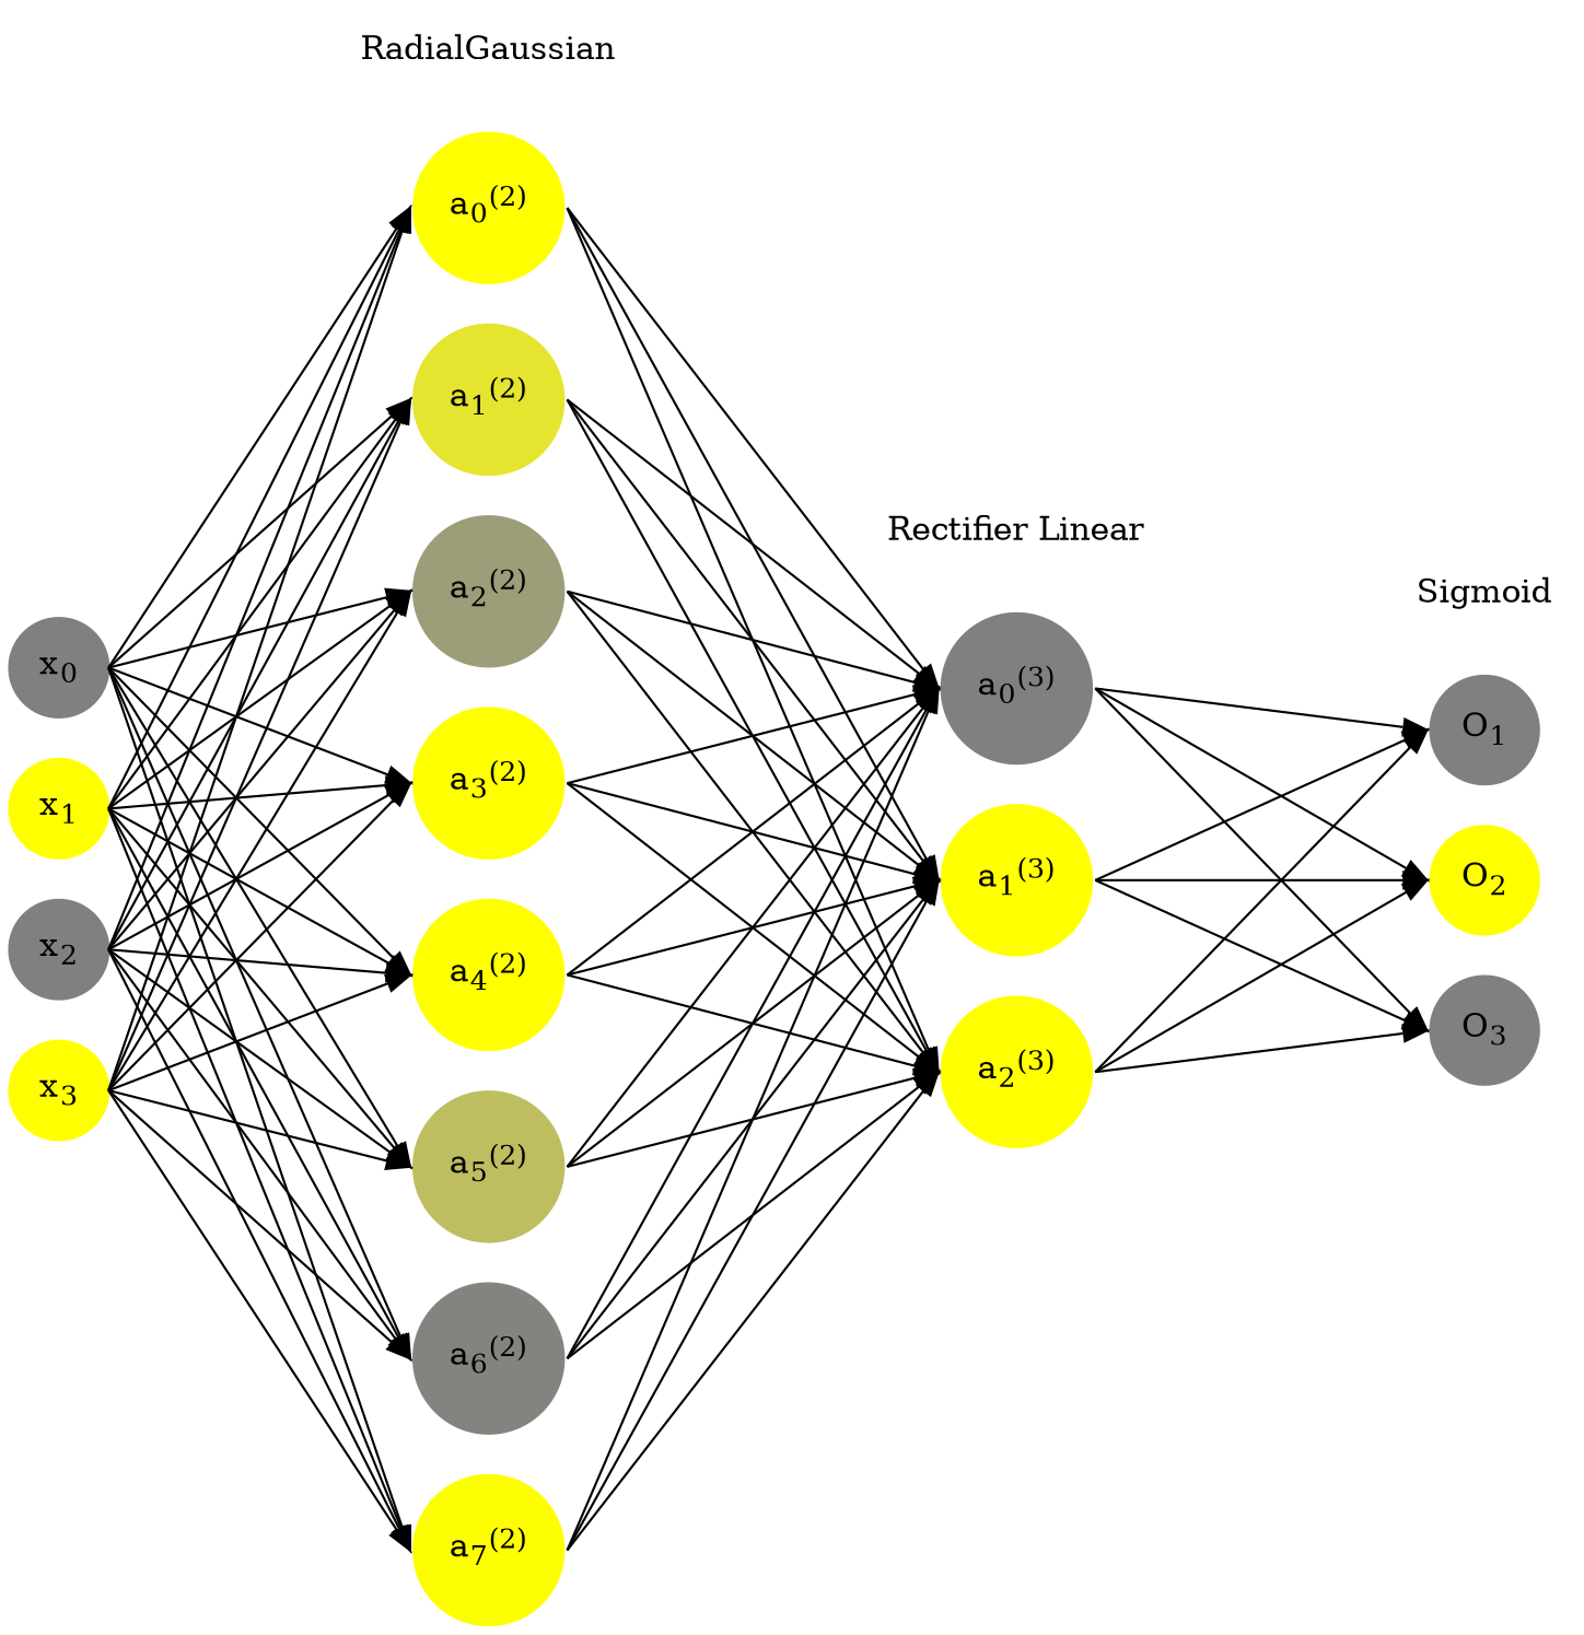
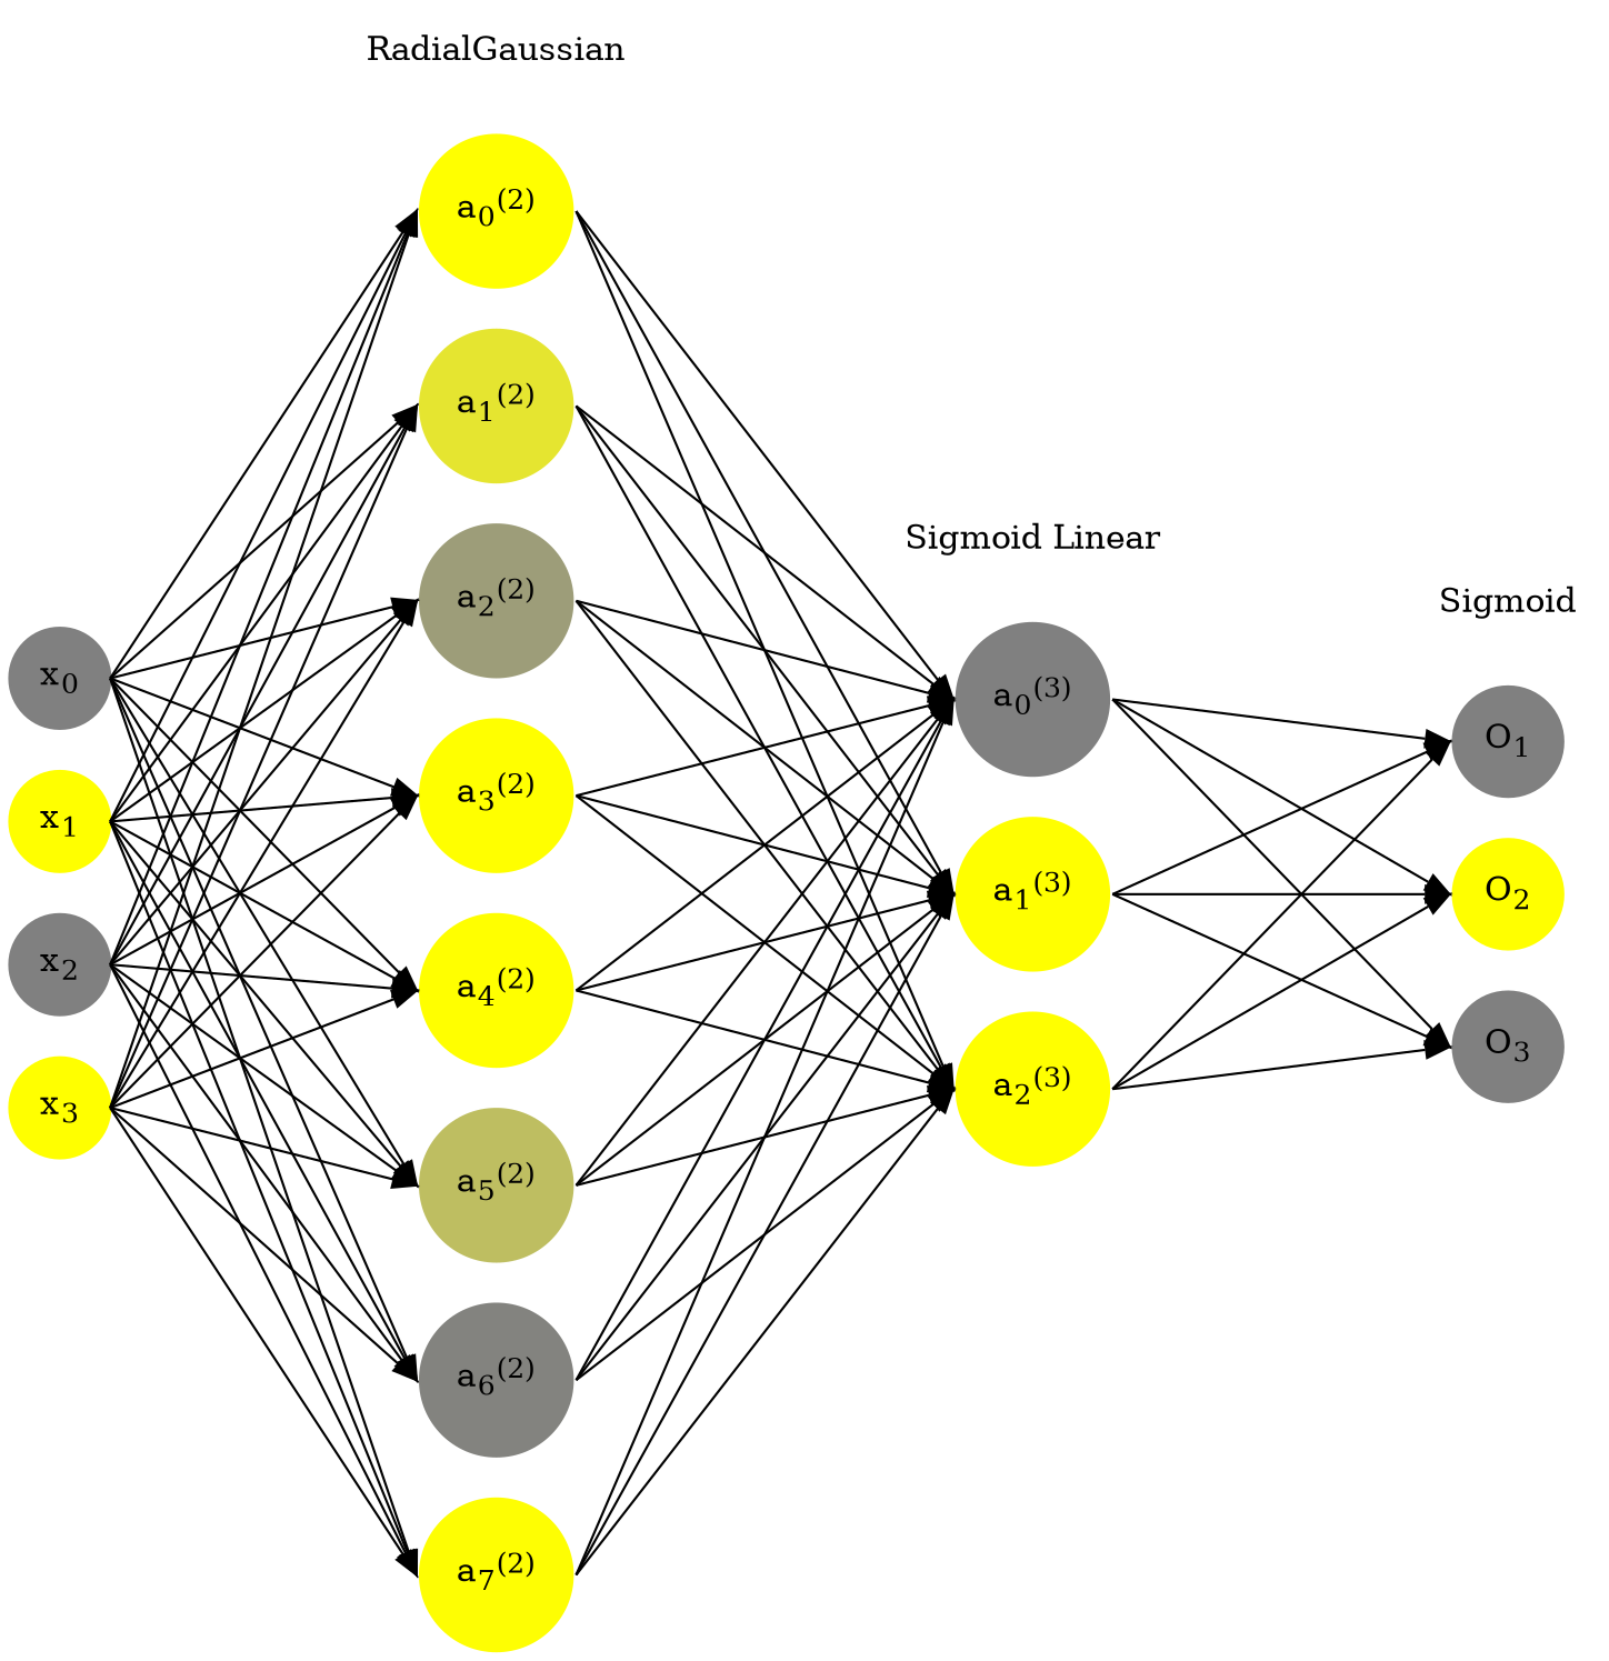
  digraph {
    rankdir=LR
    ranksep=1.4
    splines=false
    node [color="0.1667, 0.0, 0.5" fillcolor="0.1667, 0.0, 0.5" shape=circle style=filled]
    edge [headport=w style=solid tailport=e]
    n1 [label=<x<sub>0</sub>>]
    n2 [color="0.1667, 1.0, 1.0" fillcolor="0.1667, 1.0, 1.0" label=<x<sub>1</sub>>]
    n3 [label=<x<sub>2</sub>>]
    n4 [color="0.1667, 1.0, 1.0" fillcolor="0.1667, 1.0, 1.0" label=<x<sub>3</sub>>]
    n5 [color="0.1667, 0.999765, 0.999882" fillcolor="0.1667, 0.999765, 0.999882" label=<a<sub>0</sub><sup>(2)</sup>>]
    n6 [color="0.1667, 0.789555, 0.894778" fillcolor="0.1667, 0.789555, 0.894778" label=<a<sub>1</sub><sup>(2)</sup>>]
    n7 [color="0.1667, 0.231343, 0.615672" fillcolor="0.1667, 0.231343, 0.615672" label=<a<sub>2</sub><sup>(2)</sup>>]
    n8 [color="0.1667, 0.998033, 0.999016" fillcolor="0.1667, 0.998033, 0.999016" label=<a<sub>3</sub><sup>(2)</sup>>]
    n9 [color="0.1667, 0.998998, 0.999499" fillcolor="0.1667, 0.998998, 0.999499" label=<a<sub>4</sub><sup>(2)</sup>>]
    n10 [color="0.1667, 0.489874, 0.744937" fillcolor="0.1667, 0.489874, 0.744937" label=<a<sub>5</sub><sup>(2)</sup>>]
    n11 [color="0.1667, 0.028291, 0.514145" fillcolor="0.1667, 0.028291, 0.514145" label=<a<sub>6</sub><sup>(2)</sup>>]
    n12 [color="0.1667, 0.985442, 0.992721" fillcolor="0.1667, 0.985442, 0.992721" label=<a<sub>7</sub><sup>(2)</sup>>]
    n13 [color="0.1667, 0.000000, 0.500000" fillcolor="0.1667, 0.000000, 0.500000" label=<a<sub>0</sub><sup>(3)</sup>>]
    n14 [color="0.1667, 5.076336, 3.038168" fillcolor="0.1667, 5.076336, 3.038168" label=<a<sub>1</sub><sup>(3)</sup>>]
    n15 [color="0.1667, 5.410093, 3.205046" fillcolor="0.1667, 5.410093, 3.205046" label=<a<sub>2</sub><sup>(3)</sup>>]
    n16 [label=<O<sub>1</sub>>]
    n17 [color="0.1667, 1.0, 1.0" fillcolor="0.1667, 1.0, 1.0" label=<O<sub>2</sub>>]
    n18 [label=<O<sub>3</sub>>]
    n19 [label=RadialGaussian shape=plaintext color="" fillcolor="" style=""]
-   n20 [label="Rectifier Linear" shape=plaintext color="" fillcolor="" style=""]
+   n20 [label="Sigmoid Linear" shape=plaintext color="" fillcolor="" style=""]
    n21 [label=Sigmoid shape=plaintext color="" fillcolor="" style=""]
    subgraph sub_1 {
      n1
    }
    subgraph sub_2 {
      n2
    }
    subgraph sub_3 {
      n3
    }
    subgraph sub_4 {
      n4
    }
    subgraph sub_5 {
      n5
    }
    subgraph sub_6 {
      n6
    }
    subgraph sub_7 {
      n7
    }
    subgraph sub_8 {
      n8
    }
    subgraph sub_9 {
      n9
    }
    subgraph sub_10 {
      n10
    }
    subgraph sub_11 {
      n11
    }
    subgraph sub_12 {
      n12
    }
    subgraph sub_13 {
      n13
    }
    subgraph sub_14 {
      n14
    }
    subgraph sub_15 {
      n15
    }
    subgraph sub_16 {
      n16
    }
    subgraph sub_17 {
      n17
    }
    subgraph sub_18 {
      n18
    }
    subgraph sub_19 {
      rank=same
      n1
      n2
      n3
      n4
    }
    subgraph sub_20 {
      rank=same
      n5
      n6
      n7
      n8
      n9
      n10
      n11
      n12
    }
    subgraph sub_21 {
      rank=same
      n13
      n14
      n15
    }
    subgraph sub_22 {
      rank=same
      n16
      n17
      n18
    }
    subgraph sub_23 {
      rank=same
      n5
      n19
    }
    subgraph sub_24 {
      rank=same
      n13
      n20
    }
    subgraph sub_25 {
      rank=same
      n16
      n21
    }
    n1 -> n2 [style=invis]
    n1 -> n5
    n1 -> n6
    n1 -> n7
    n1 -> n8
    n1 -> n9
    n1 -> n10
    n1 -> n11
    n1 -> n12
    n2 -> n3 [style=invis]
    n2 -> n5
    n2 -> n6
    n2 -> n7
    n2 -> n8
    n2 -> n9
    n2 -> n10
    n2 -> n11
    n2 -> n12
    n3 -> n4 [style=invis]
    n3 -> n5
    n3 -> n6
    n3 -> n7
    n3 -> n8
    n3 -> n9
    n3 -> n10
    n3 -> n11
    n3 -> n12
    n4 -> n5
    n4 -> n6
    n4 -> n7
    n4 -> n8
    n4 -> n9
    n4 -> n10
    n4 -> n11
    n4 -> n12
    n5 -> n6 [style=invis]
    n5 -> n13
    n5 -> n14
    n5 -> n15
    n6 -> n7 [style=invis]
    n6 -> n13
    n6 -> n14
    n6 -> n15
    n7 -> n8 [style=invis]
    n7 -> n13
    n7 -> n14
    n7 -> n15
    n8 -> n9 [style=invis]
    n8 -> n13
    n8 -> n14
    n8 -> n15
    n9 -> n10 [style=invis]
    n9 -> n13
    n9 -> n14
    n9 -> n15
    n10 -> n11 [style=invis]
    n10 -> n13
    n10 -> n14
    n10 -> n15
    n11 -> n12 [style=invis]
    n11 -> n13
    n11 -> n14
    n11 -> n15
    n12 -> n13
    n12 -> n14
    n12 -> n15
    n13 -> n14 [style=invis]
    n13 -> n16
    n13 -> n17
    n13 -> n18
    n14 -> n15 [style=invis]
    n14 -> n16
    n14 -> n17
    n14 -> n18
    n15 -> n16
    n15 -> n17
    n15 -> n18
    n16 -> n17 [style=invis]
    n17 -> n18 [style=invis]
    n19 -> n5 [style=invis]
    n20 -> n13 [style=invis]
    n21 -> n16 [style=invis]
  }
